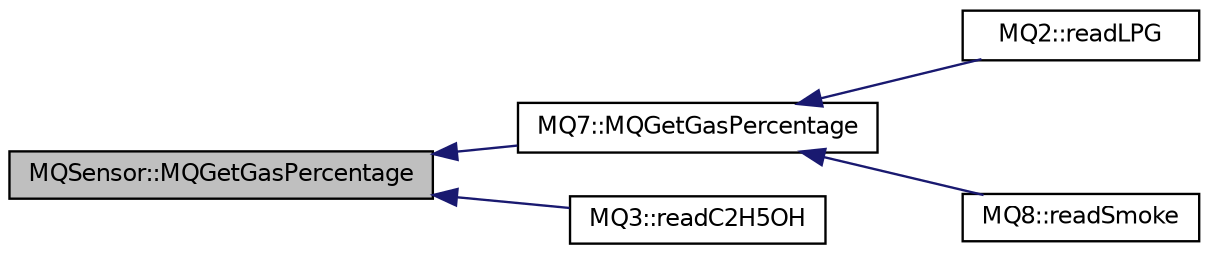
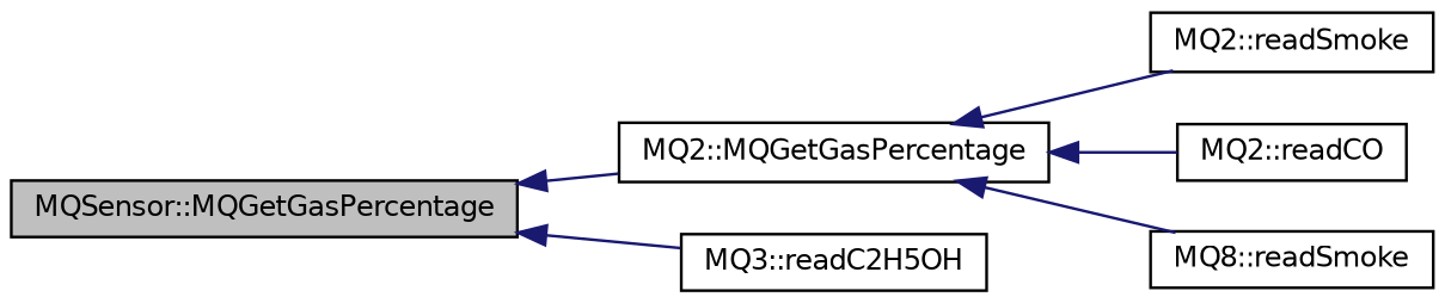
  digraph {
    rankdir=LR
    node [color=black fillcolor=white fontname=Helvetica fontsize=10 shape=record style=filled]
    edge [color=midnightblue dir=back fontname=Helvetica fontsize=10 labelfontname=Helvetica labelfontsize=10 style=solid]
    n1 [fillcolor=grey75 fontcolor=black height=0.2 label="MQSensor::MQGetGasPercentage" width=0.4]
-   n2 [height=0.2 label="MQ7::MQGetGasPercentage" width=0.4]
+   n2 [height=0.2 label="MQ2::MQGetGasPercentage" width=0.4]
    n3 [height=0.2 label="MQ3::readC2H5OH" width=0.4]
-   n4 [height=0.2 label="MQ2::readLPG" width=0.4]
+   n4 [height=0.2 label="MQ2::readSmoke" width=0.4]
+   n5 [height=0.2 label="MQ2::readCO" width=0.4]
    n6 [height=0.2 label="MQ8::readSmoke" width=0.4]
    n1 -> n2
    n1 -> n3
    n2 -> n4
+   n2 -> n5
    n2 -> n6
  }
